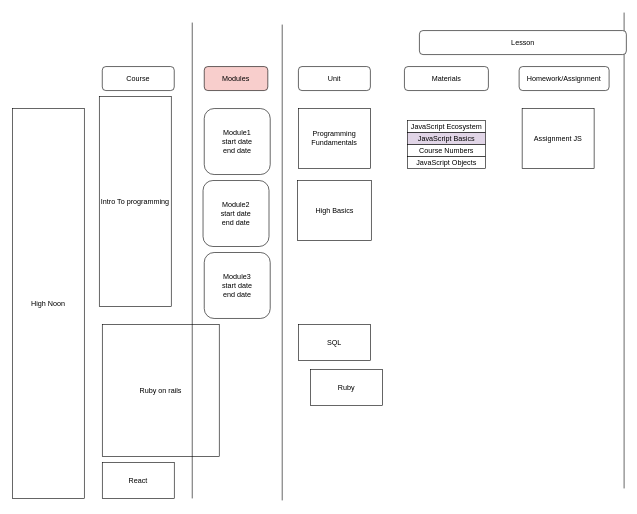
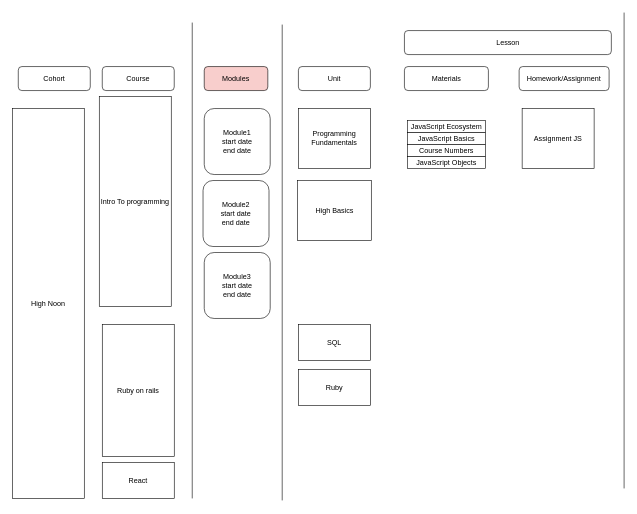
  <mxCell id="0" />
  <mxCell id="1" parent="0" />
+ <mxCell id="2" value="Cohort" style="rounded=1;whiteSpace=wrap;html=1;fontSize=12;glass=0;strokeWidth=1;shadow=0;" parent="1" vertex="1"><mxGeometry x="30" y="110" width="120" height="40" as="geometry" /></mxCell>
  <mxCell id="3" value="Course" style="rounded=1;whiteSpace=wrap;html=1;fontSize=12;glass=0;strokeWidth=1;shadow=0;" parent="1" vertex="1"><mxGeometry x="170" y="110" width="120" height="40" as="geometry" /></mxCell>
  <mxCell id="4" value="Unit" style="rounded=1;whiteSpace=wrap;html=1;fontSize=12;glass=0;strokeWidth=1;shadow=0;" parent="1" vertex="1"><mxGeometry x="497" y="110" width="120" height="40" as="geometry" /></mxCell>
  <mxCell id="5" value="Homework/Assignment" style="rounded=1;whiteSpace=wrap;html=1;fontSize=12;glass=0;strokeWidth=1;shadow=0;" parent="1" vertex="1"><mxGeometry x="865" y="110" width="150" height="40" as="geometry" /></mxCell>
  <mxCell id="6" value="High Noon" style="rounded=0;whiteSpace=wrap;html=1;" parent="1" vertex="1"><mxGeometry x="20" y="180" width="120" height="650" as="geometry" /></mxCell>
- <mxCell id="7" value="Ruby on rails" style="rounded=0;whiteSpace=wrap;html=1;" parent="1" vertex="1"><mxGeometry x="170" y="540" width="195" height="220" as="geometry" /></mxCell>
+ <mxCell id="7" value="Ruby on rails" style="rounded=0;whiteSpace=wrap;html=1;" parent="1" vertex="1"><mxGeometry x="170" y="540" width="120" height="220" as="geometry" /></mxCell>
  <mxCell id="8" value="Programming Fundamentals" style="rounded=0;whiteSpace=wrap;html=1;" parent="1" vertex="1"><mxGeometry x="497" y="180" width="120" height="100" as="geometry" /></mxCell>
  <mxCell id="9" value="Intro To programming" style="rounded=0;whiteSpace=wrap;html=1;" parent="1" vertex="1"><mxGeometry x="165" y="160" width="120" height="350" as="geometry" /></mxCell>
  <mxCell id="10" value="React" style="rounded=0;whiteSpace=wrap;html=1;" parent="1" vertex="1"><mxGeometry x="170" y="770" width="120" height="60" as="geometry" /></mxCell>
  <mxCell id="11" value="High Basics" style="rounded=0;whiteSpace=wrap;html=1;" parent="1" vertex="1"><mxGeometry x="495.5" y="300" width="123" height="100" as="geometry" /></mxCell>
  <mxCell id="12" value="SQL" style="rounded=0;whiteSpace=wrap;html=1;" parent="1" vertex="1"><mxGeometry x="497" y="540" width="120" height="60" as="geometry" /></mxCell>
- <mxCell id="13" value="Ruby" style="rounded=0;whiteSpace=wrap;html=1;" parent="1" vertex="1"><mxGeometry x="517" y="615" width="120" height="60" as="geometry" /></mxCell>
+ <mxCell id="13" value="Ruby" style="rounded=0;whiteSpace=wrap;html=1;" parent="1" vertex="1"><mxGeometry x="497" y="615" width="120" height="60" as="geometry" /></mxCell>
  <mxCell id="14" value="Assignment JS" style="rounded=0;whiteSpace=wrap;html=1;" parent="1" vertex="1"><mxGeometry x="870" y="180" width="120" height="100" as="geometry" /></mxCell>
  <mxCell id="15" value="JavaScript Ecosystem" style="rounded=0;whiteSpace=wrap;html=1;" parent="1" vertex="1"><mxGeometry x="678.75" y="200" width="130" height="20" as="geometry" /></mxCell>
- <mxCell id="16" value="JavaScript Basics" style="rounded=0;whiteSpace=wrap;html=1;fillColor=#e1d5e7;" parent="1" vertex="1"><mxGeometry x="678.75" y="220" width="130" height="20" as="geometry" /></mxCell>
+ <mxCell id="16" value="JavaScript Basics" style="rounded=0;whiteSpace=wrap;html=1;" parent="1" vertex="1"><mxGeometry x="678.75" y="220" width="130" height="20" as="geometry" /></mxCell>
  <mxCell id="17" value="Materials" style="rounded=1;whiteSpace=wrap;html=1;fontSize=12;glass=0;strokeWidth=1;shadow=0;" parent="1" vertex="1"><mxGeometry x="673.75" y="110" width="140" height="40" as="geometry" /></mxCell>
  <mxCell id="18" value="Course Numbers" style="rounded=0;whiteSpace=wrap;html=1;" parent="1" vertex="1"><mxGeometry x="678.75" y="240" width="130" height="20" as="geometry" /></mxCell>
  <mxCell id="19" value="JavaScript Objects" style="rounded=0;whiteSpace=wrap;html=1;" parent="1" vertex="1"><mxGeometry x="678.75" y="260" width="130" height="20" as="geometry" /></mxCell>
  <mxCell id="20" value="Modules" style="rounded=1;whiteSpace=wrap;html=1;fontSize=12;glass=0;strokeWidth=1;shadow=0;fillColor=#f8cecc;" parent="1" vertex="1"><mxGeometry x="340" y="110" width="106" height="40" as="geometry" /></mxCell>
  <mxCell id="21" value="" style="endArrow=none;html=1;" parent="1" edge="1"><mxGeometry width="50" height="50" relative="1" as="geometry"><mxPoint x="470" y="833.333" as="sourcePoint" /><mxPoint x="470" y="40" as="targetPoint" /></mxGeometry></mxCell>
  <mxCell id="22" value="" style="endArrow=none;html=1;" parent="1" edge="1"><mxGeometry width="50" height="50" relative="1" as="geometry"><mxPoint x="1040" y="813.333" as="sourcePoint" /><mxPoint x="1040" y="20" as="targetPoint" /></mxGeometry></mxCell>
- <mxCell id="23" value="Lesson" style="rounded=1;whiteSpace=wrap;html=1;fontSize=12;glass=0;strokeWidth=1;shadow=0;" vertex="1" parent="1"><mxGeometry x="698.75" y="50" width="345" height="40" as="geometry" /></mxCell>
+ <mxCell id="23" value="Lesson" style="rounded=1;whiteSpace=wrap;html=1;fontSize=12;glass=0;strokeWidth=1;shadow=0;" vertex="1" parent="1"><mxGeometry x="673.75" y="50" width="345" height="40" as="geometry" /></mxCell>
  <mxCell id="24" value="Module1&lt;br&gt;start date&lt;br&gt;end date" style="rounded=1;whiteSpace=wrap;html=1;fontSize=12;glass=0;strokeWidth=1;shadow=0;" vertex="1" parent="1"><mxGeometry x="340" y="180" width="110" height="110" as="geometry" /></mxCell>
  <mxCell id="25" value="Module2&lt;br&gt;start date&lt;br&gt;end date" style="rounded=1;whiteSpace=wrap;html=1;fontSize=12;glass=0;strokeWidth=1;shadow=0;" vertex="1" parent="1"><mxGeometry x="338" y="300" width="110" height="110" as="geometry" /></mxCell>
  <mxCell id="26" value="Module3&lt;br&gt;start date&lt;br&gt;end date" style="rounded=1;whiteSpace=wrap;html=1;fontSize=12;glass=0;strokeWidth=1;shadow=0;" vertex="1" parent="1"><mxGeometry x="340" y="420" width="110" height="110" as="geometry" /></mxCell>
  <mxCell id="27" value="" style="endArrow=none;html=1;" edge="1" parent="1"><mxGeometry width="50" height="50" relative="1" as="geometry"><mxPoint x="320" y="830.003" as="sourcePoint" /><mxPoint x="320" y="36.67" as="targetPoint" /></mxGeometry></mxCell>
